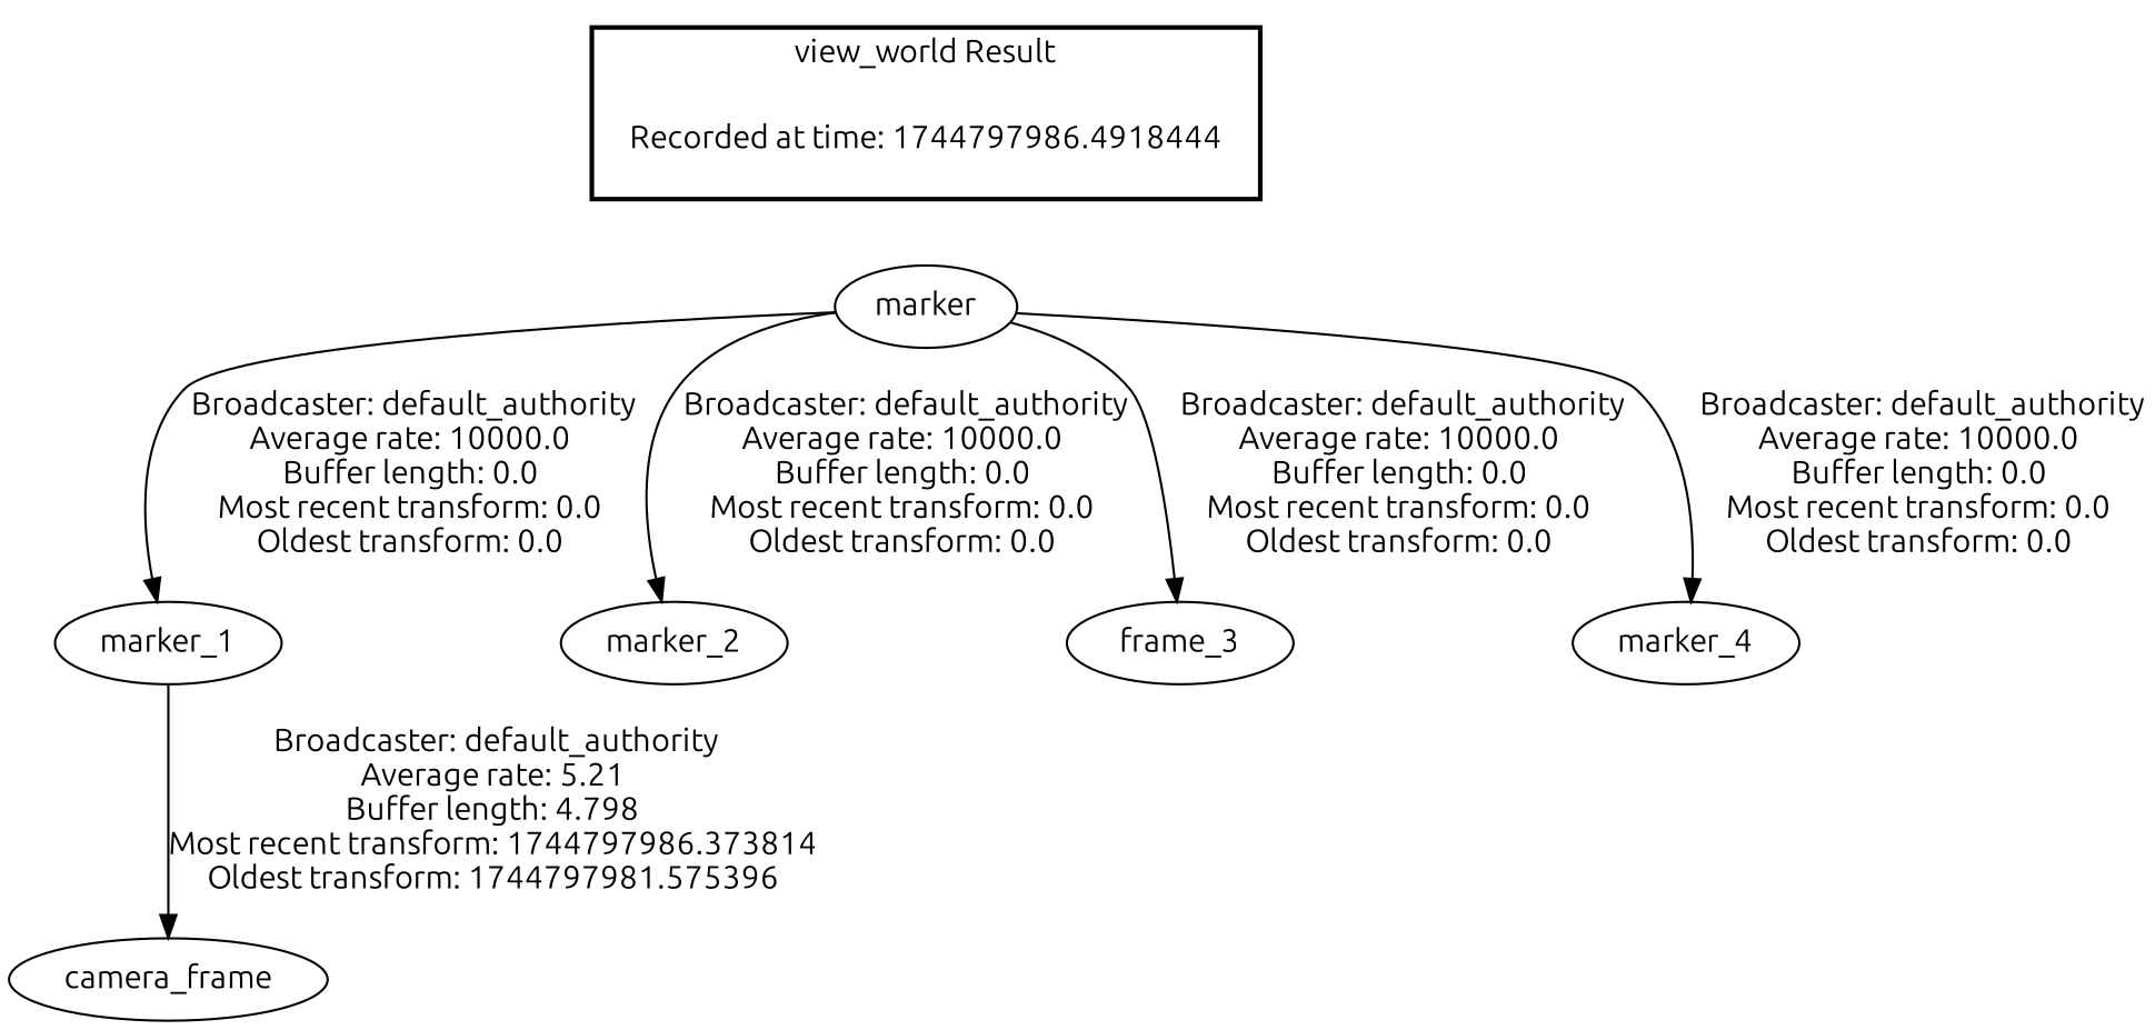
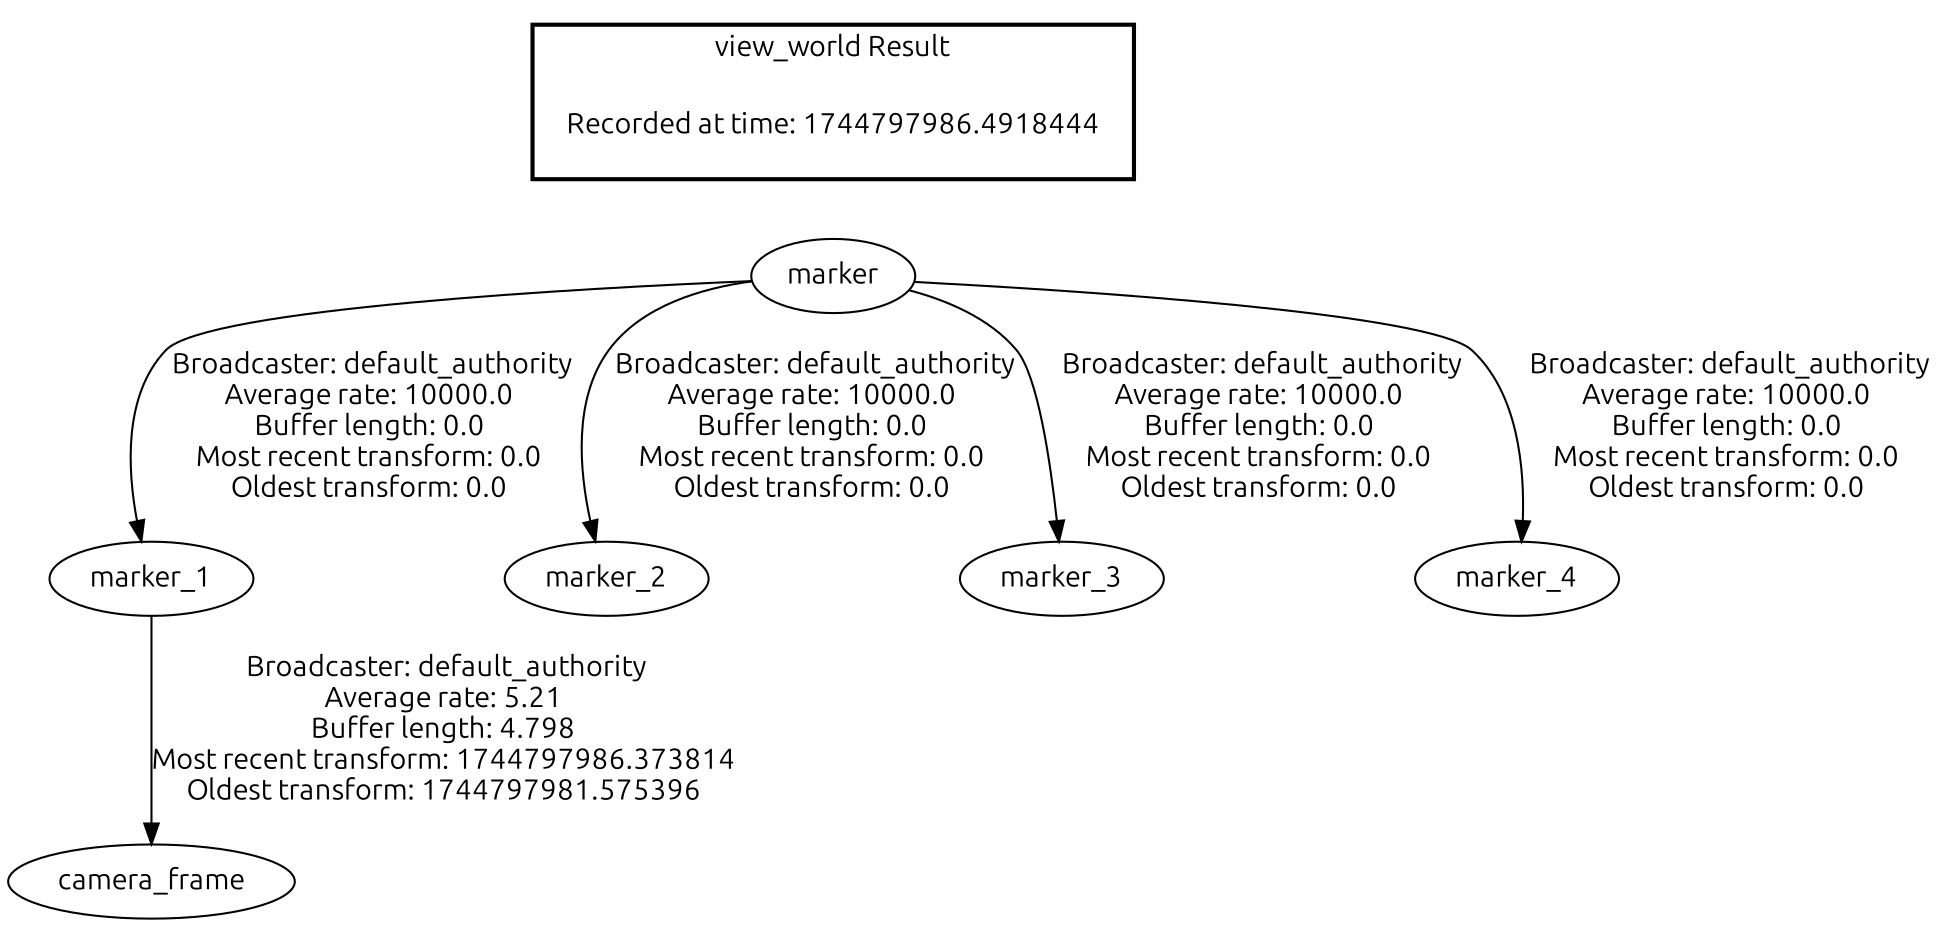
  digraph {
    fontname=Ubuntu
    node [fontname=Ubuntu]
    edge [fontname=Ubuntu]
    "Recorded at time: 1744797986.4918444" [shape=plaintext]
    n2 [label=marker]
    marker_1
    marker_2
-   marker_3 [label=frame_3]
+   marker_3
    marker_4
    camera_frame
    subgraph cluster_1 {
      color=black
      label="view_world Result"
      style=bold
      "Recorded at time: 1744797986.4918444"
    }
    "Recorded at time: 1744797986.4918444" -> n2 [style=invis]
    n2 -> marker_1 [label=" Broadcaster: default_authority\nAverage rate: 10000.0\nBuffer length: 0.0\nMost recent transform: 0.0\nOldest transform: 0.0\n"]
    n2 -> marker_2 [label=" Broadcaster: default_authority\nAverage rate: 10000.0\nBuffer length: 0.0\nMost recent transform: 0.0\nOldest transform: 0.0\n"]
    n2 -> marker_3 [label=" Broadcaster: default_authority\nAverage rate: 10000.0\nBuffer length: 0.0\nMost recent transform: 0.0\nOldest transform: 0.0\n"]
    n2 -> marker_4 [label=" Broadcaster: default_authority\nAverage rate: 10000.0\nBuffer length: 0.0\nMost recent transform: 0.0\nOldest transform: 0.0\n"]
    marker_1 -> camera_frame [label=" Broadcaster: default_authority\nAverage rate: 5.21\nBuffer length: 4.798\nMost recent transform: 1744797986.373814\nOldest transform: 1744797981.575396\n"]
  }
